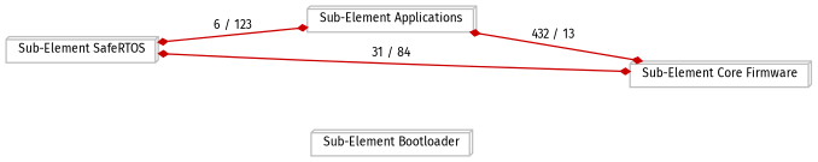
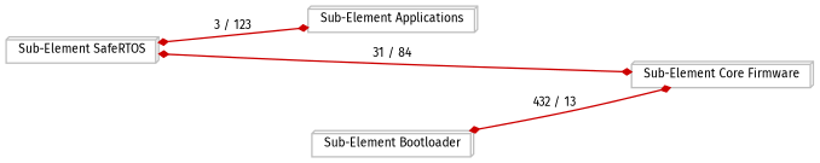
  digraph {
    compound=true
    fillcolor="#FFFFFF"
    fontname="Fira Sans"
    fontsize=8
    pack=true
    packmode=clust
    rankdir=LR
    ranksep=1.0
    style="rounded,filled"
    node [color="#bebebe" compound=true fillcolor="#ffffff" fixedsize=false fontname="Fira Sans" fontsize=8 node_initialized=no shape=box3d style=filled]
    edge [arrowhead=diamond arrowsize=0.5 arrowtail=diamond color="#cd0000" compound=true dir=both fontcolor=black fontname="Fira Sans" fontsize=8]
    n1 [height=0.0 label="Sub-Element Applications" width=0.0]
    n2 [height=0.0 label="Sub-Element Core Firmware" width=0.0]
    n3 [height=0.0 label="Sub-Element SafeRTOS" width=0.0]
    n4 [height=0.0 label="Sub-Element Bootloader" width=0.0]
-   n1 -> n2 [label="432 / 13"]
-   n3 -> n1 [label="6 / 123"]
+   n4 -> n2 [label="432 / 13"]
+   n3 -> n1 [label="3 / 123"]
    n3 -> n2 [label="31 / 84"]
  }
